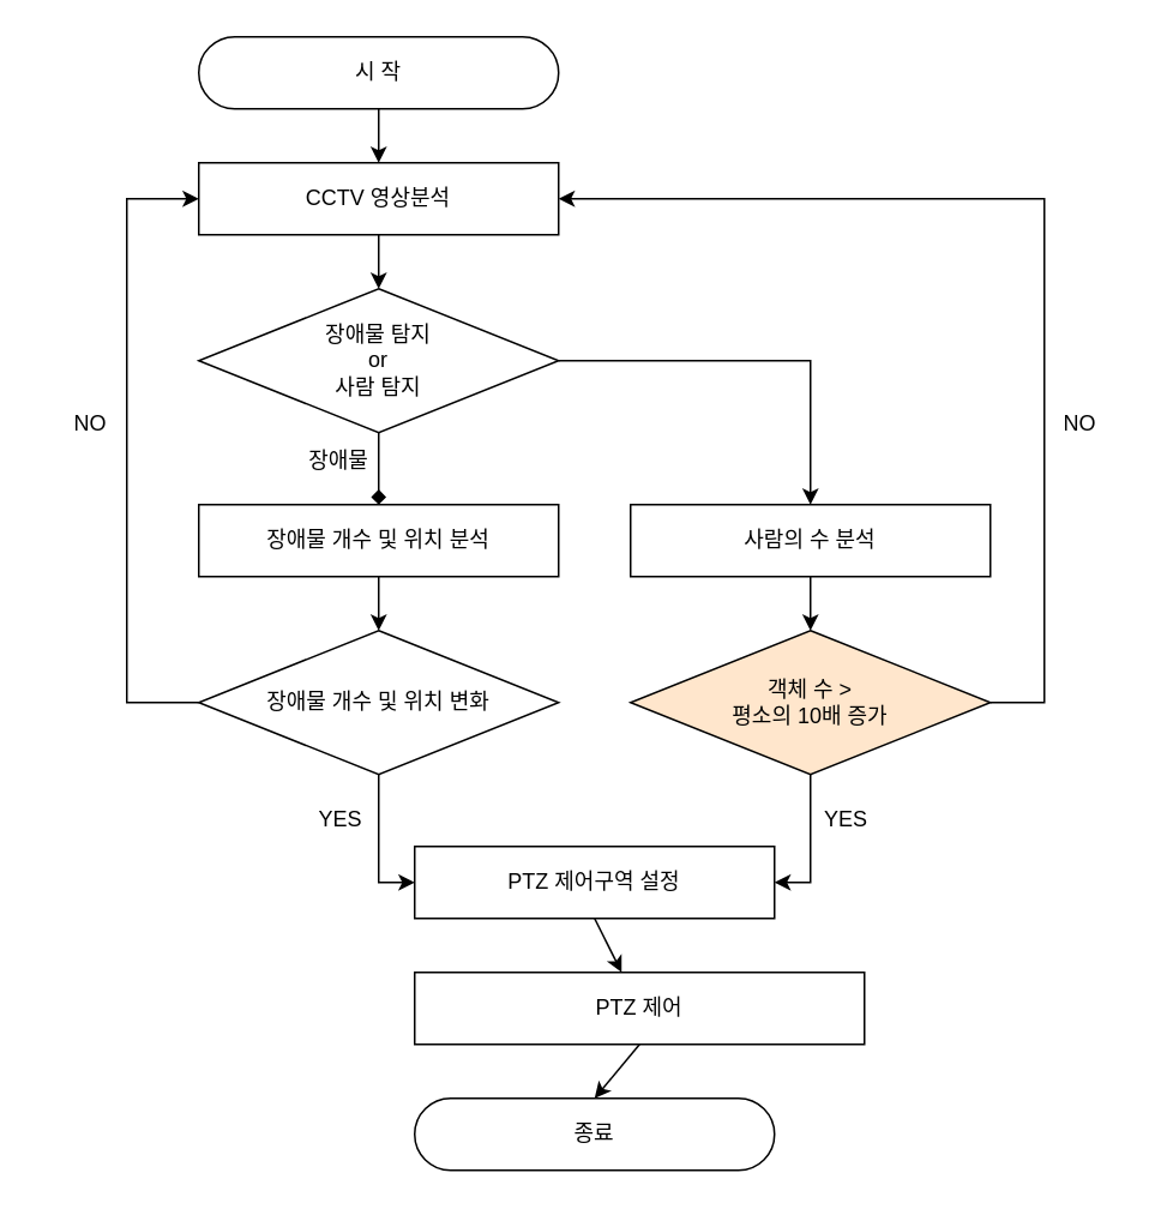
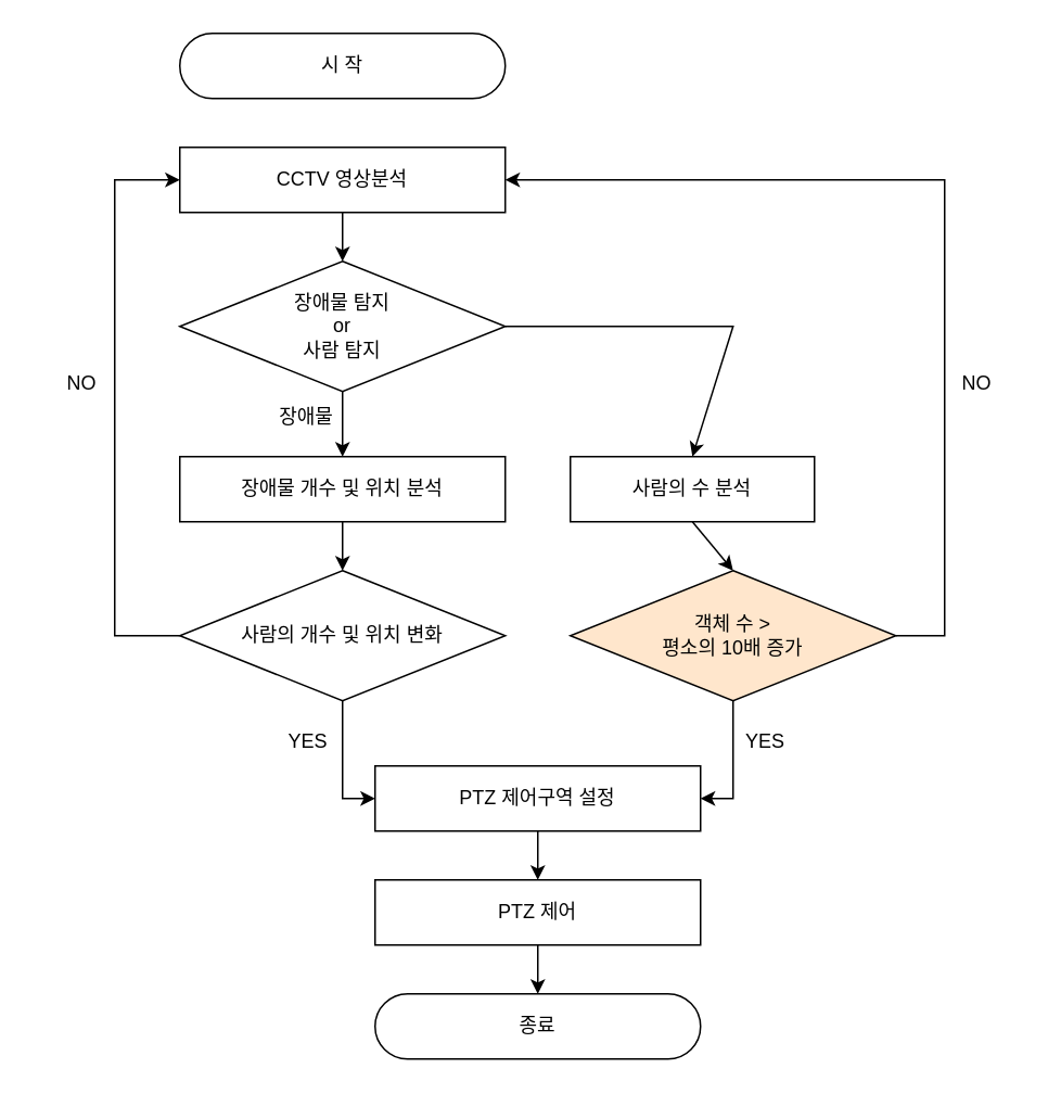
  <mxCell id="0" />
  <mxCell id="1" parent="0" />
  <mxCell id="2" value="CCTV 영상분석" style="rounded=0;whiteSpace=wrap;html=1;" parent="1" vertex="1"><mxGeometry x="110" y="90" width="200" height="40" as="geometry" /></mxCell>
  <mxCell id="3" value="시 작" style="rounded=1;whiteSpace=wrap;html=1;arcSize=50;" parent="1" vertex="1"><mxGeometry x="110" y="20" width="200" height="40" as="geometry" /></mxCell>
- <mxCell id="4" value="" style="endArrow=classic;html=1;rounded=0;exitX=0.5;exitY=1;exitDx=0;exitDy=0;entryX=0.5;entryY=0;entryDx=0;entryDy=0;" parent="1" source="3" target="2" edge="1"><mxGeometry width="50" height="50" relative="1" as="geometry"><mxPoint x="180" y="330" as="sourcePoint" /><mxPoint x="230" y="280" as="targetPoint" /></mxGeometry></mxCell>
  <mxCell id="5" value="" style="endArrow=classic;html=1;rounded=0;exitX=0.5;exitY=1;exitDx=0;exitDy=0;entryX=0.5;entryY=0;entryDx=0;entryDy=0;" parent="1" edge="1"><mxGeometry width="50" height="50" relative="1" as="geometry"><mxPoint x="210" y="130" as="sourcePoint" /><mxPoint x="210" y="160" as="targetPoint" /></mxGeometry></mxCell>
- <mxCell id="6" value="" style="endArrow=diamond;html=1;rounded=0;exitX=0.5;exitY=1;exitDx=0;exitDy=0;entryX=0.5;entryY=0;entryDx=0;entryDy=0;" parent="1" target="8" edge="1" source="16"><mxGeometry width="50" height="50" relative="1" as="geometry"><mxPoint x="210" y="200" as="sourcePoint" /><mxPoint x="230" y="420" as="targetPoint" /></mxGeometry></mxCell>
+ <mxCell id="6" value="" style="endArrow=classic;html=1;rounded=0;exitX=0.5;exitY=1;exitDx=0;exitDy=0;entryX=0.5;entryY=0;entryDx=0;entryDy=0;" parent="1" target="8" edge="1" source="16"><mxGeometry width="50" height="50" relative="1" as="geometry"><mxPoint x="210" y="200" as="sourcePoint" /><mxPoint x="230" y="420" as="targetPoint" /></mxGeometry></mxCell>
  <mxCell id="7" value="" style="edgeStyle=orthogonalEdgeStyle;rounded=0;orthogonalLoop=1;jettySize=auto;html=1;" edge="1" parent="1" source="8" target="13"><mxGeometry relative="1" as="geometry" /></mxCell>
  <mxCell id="8" value="장애물 개수 및 위치 분석" style="rounded=0;whiteSpace=wrap;html=1;" parent="1" vertex="1"><mxGeometry x="110" y="280" width="200" height="40" as="geometry" /></mxCell>
  <mxCell id="9" value="" style="endArrow=classic;html=1;rounded=0;exitX=0.5;exitY=1;exitDx=0;exitDy=0;entryX=0.5;entryY=0;entryDx=0;entryDy=0;" parent="1" target="20" edge="1" source="19"><mxGeometry width="50" height="50" relative="1" as="geometry"><mxPoint x="379.5" y="330" as="sourcePoint" /><mxPoint x="450" y="360" as="targetPoint" /></mxGeometry></mxCell>
  <mxCell id="10" value="" style="endArrow=classic;html=1;rounded=0;entryX=0;entryY=0.5;entryDx=0;entryDy=0;exitX=0;exitY=0.5;exitDx=0;exitDy=0;" parent="1" source="13" target="2" edge="1"><mxGeometry width="50" height="50" relative="1" as="geometry"><mxPoint x="310" y="520" as="sourcePoint" /><mxPoint x="310" y="360" as="targetPoint" /><Array as="points"><mxPoint x="70" y="390" /><mxPoint x="70" y="110" /></Array></mxGeometry></mxCell>
  <mxCell id="11" value="PTZ 제어구역 설정" style="rounded=0;whiteSpace=wrap;html=1;" parent="1" vertex="1"><mxGeometry x="230" y="470" width="200" height="40" as="geometry" /></mxCell>
  <mxCell id="12" value="" style="endArrow=classic;html=1;rounded=0;exitX=0.5;exitY=1;exitDx=0;exitDy=0;entryX=0;entryY=0.5;entryDx=0;entryDy=0;" parent="1" target="11" edge="1" source="13"><mxGeometry width="50" height="50" relative="1" as="geometry"><mxPoint x="210" y="510" as="sourcePoint" /><mxPoint x="230" y="730" as="targetPoint" /><Array as="points"><mxPoint x="210" y="490" /></Array></mxGeometry></mxCell>
- <mxCell id="13" value="장애물 개수 및 위치 변화" style="rhombus;whiteSpace=wrap;html=1;" vertex="1" parent="1"><mxGeometry x="110" y="350" width="200" height="80" as="geometry" /></mxCell>
+ <mxCell id="13" value="사람의 개수 및 위치 변화" style="rhombus;whiteSpace=wrap;html=1;" vertex="1" parent="1"><mxGeometry x="110" y="350" width="200" height="80" as="geometry" /></mxCell>
  <mxCell id="14" value="YES" style="text;html=1;strokeColor=none;fillColor=none;align=center;verticalAlign=middle;whiteSpace=wrap;rounded=0;" vertex="1" parent="1"><mxGeometry x="440" y="440" width="60" height="30" as="geometry" /></mxCell>
  <mxCell id="15" value="NO" style="text;html=1;strokeColor=none;fillColor=none;align=center;verticalAlign=middle;whiteSpace=wrap;rounded=0;" vertex="1" parent="1"><mxGeometry x="20" y="220" width="60" height="30" as="geometry" /></mxCell>
  <mxCell id="16" value="장애물 탐지&lt;br&gt;or&lt;br&gt;사람 탐지" style="rhombus;whiteSpace=wrap;html=1;" vertex="1" parent="1"><mxGeometry x="110" y="160" width="200" height="80" as="geometry" /></mxCell>
  <mxCell id="17" value="장애물" style="text;html=1;strokeColor=none;fillColor=none;align=center;verticalAlign=middle;whiteSpace=wrap;rounded=0;" vertex="1" parent="1"><mxGeometry x="158" y="241" width="60" height="30" as="geometry" /></mxCell>
  <mxCell id="18" value="" style="endArrow=classic;html=1;rounded=0;exitX=1;exitY=0.5;exitDx=0;exitDy=0;entryX=0.5;entryY=0;entryDx=0;entryDy=0;" edge="1" parent="1" source="16" target="19"><mxGeometry width="50" height="50" relative="1" as="geometry"><mxPoint x="220" y="140" as="sourcePoint" /><mxPoint x="350" y="200" as="targetPoint" /><Array as="points"><mxPoint x="450" y="200" /></Array></mxGeometry></mxCell>
- <mxCell id="19" value="사람의 수 분석" style="rounded=0;whiteSpace=wrap;html=1;" vertex="1" parent="1"><mxGeometry x="350" y="280" width="200" height="40" as="geometry" /></mxCell>
+ <mxCell id="19" value="사람의 수 분석" style="rounded=0;whiteSpace=wrap;html=1;" vertex="1" parent="1"><mxGeometry x="350" y="280" width="150" height="40" as="geometry" /></mxCell>
  <mxCell id="20" value="객체 수 &amp;gt;&lt;br&gt;평소의 10배 증가" style="rhombus;whiteSpace=wrap;html=1;fillColor=#ffe6cc;" vertex="1" parent="1"><mxGeometry x="350" y="350" width="200" height="80" as="geometry" /></mxCell>
  <mxCell id="21" value="" style="endArrow=classic;html=1;rounded=0;exitX=1;exitY=0.5;exitDx=0;exitDy=0;entryX=1;entryY=0.5;entryDx=0;entryDy=0;" edge="1" parent="1" source="20" target="2"><mxGeometry width="50" height="50" relative="1" as="geometry"><mxPoint x="180" y="360" as="sourcePoint" /><mxPoint x="230" y="310" as="targetPoint" /><Array as="points"><mxPoint x="580" y="390" /><mxPoint x="580" y="110" /></Array></mxGeometry></mxCell>
  <mxCell id="22" value="NO" style="text;html=1;strokeColor=none;fillColor=none;align=center;verticalAlign=middle;whiteSpace=wrap;rounded=0;" vertex="1" parent="1"><mxGeometry x="570" y="220" width="60" height="30" as="geometry" /></mxCell>
  <mxCell id="23" value="" style="endArrow=classic;html=1;rounded=0;exitX=0.5;exitY=1;exitDx=0;exitDy=0;entryX=1;entryY=0.5;entryDx=0;entryDy=0;" edge="1" parent="1" source="20" target="11"><mxGeometry width="50" height="50" relative="1" as="geometry"><mxPoint x="250" y="360" as="sourcePoint" /><mxPoint x="300" y="310" as="targetPoint" /><Array as="points"><mxPoint x="450" y="490" /></Array></mxGeometry></mxCell>
  <mxCell id="24" value="YES" style="text;html=1;strokeColor=none;fillColor=none;align=center;verticalAlign=middle;whiteSpace=wrap;rounded=0;" vertex="1" parent="1"><mxGeometry x="159" y="440" width="60" height="30" as="geometry" /></mxCell>
- <mxCell id="25" value="PTZ 제어" style="rounded=0;whiteSpace=wrap;html=1;" vertex="1" parent="1"><mxGeometry x="230" y="540" width="250" height="40" as="geometry" /></mxCell>
+ <mxCell id="25" value="PTZ 제어" style="rounded=0;whiteSpace=wrap;html=1;" vertex="1" parent="1"><mxGeometry x="230" y="540" width="200" height="40" as="geometry" /></mxCell>
  <mxCell id="26" value="" style="endArrow=classic;html=1;rounded=0;exitX=0.5;exitY=1;exitDx=0;exitDy=0;" edge="1" parent="1" source="11" target="25"><mxGeometry width="50" height="50" relative="1" as="geometry"><mxPoint x="250" y="360" as="sourcePoint" /><mxPoint x="300" y="310" as="targetPoint" /></mxGeometry></mxCell>
  <mxCell id="27" value="" style="endArrow=classic;html=1;rounded=0;exitX=0.5;exitY=1;exitDx=0;exitDy=0;" edge="1" parent="1" source="25"><mxGeometry width="50" height="50" relative="1" as="geometry"><mxPoint x="250" y="360" as="sourcePoint" /><mxPoint x="330" y="610" as="targetPoint" /></mxGeometry></mxCell>
  <mxCell id="28" value="종료" style="rounded=1;whiteSpace=wrap;html=1;arcSize=50;" vertex="1" parent="1"><mxGeometry x="230" y="610" width="200" height="40" as="geometry" /></mxCell>
